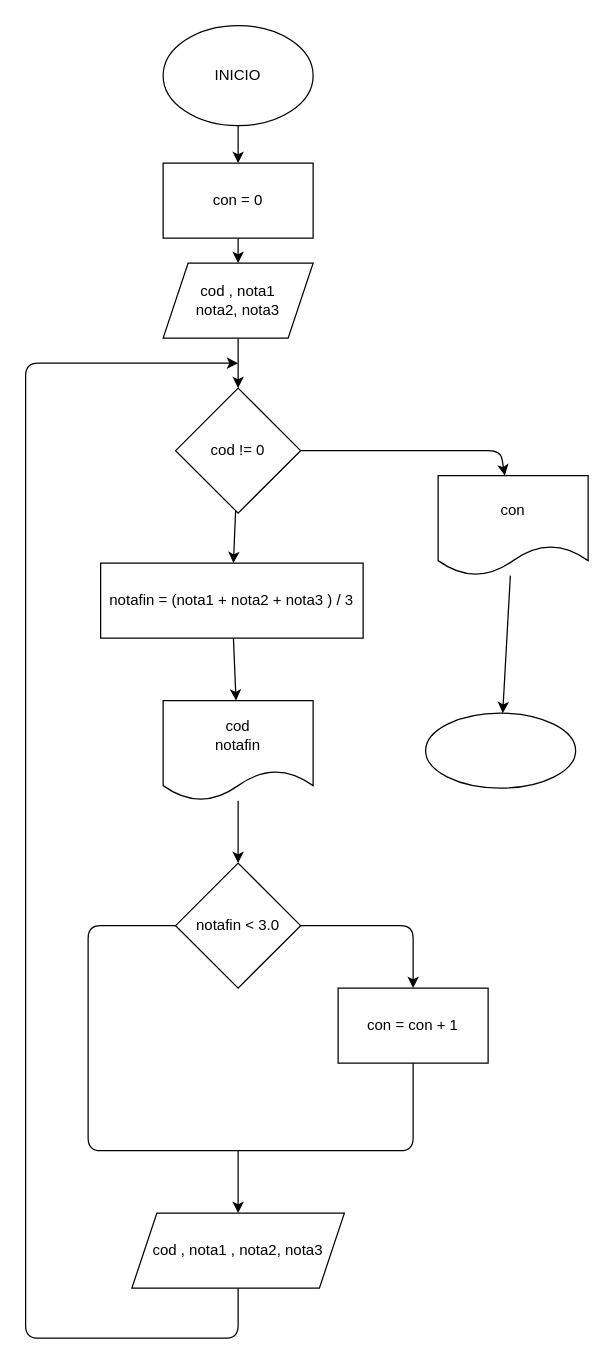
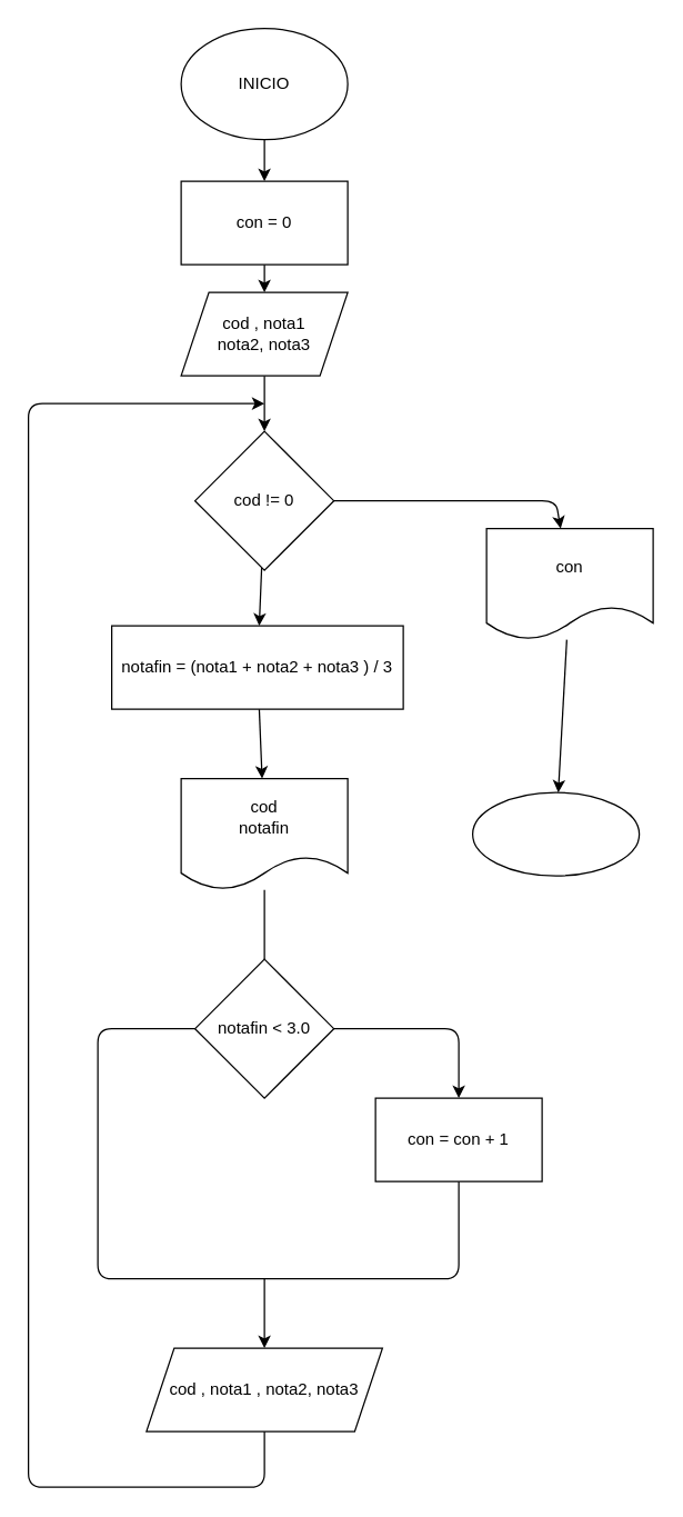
  <mxCell id="0" />
  <mxCell id="1" parent="0" />
  <mxCell id="2" value="" style="edgeStyle=none;html=1;" edge="1" parent="1" source="3" target="5"><mxGeometry relative="1" as="geometry" /></mxCell>
  <mxCell id="3" value="INICIO" style="ellipse;whiteSpace=wrap;html=1;" vertex="1" parent="1"><mxGeometry x="130" y="20" width="120" height="80" as="geometry" /></mxCell>
  <mxCell id="4" value="" style="edgeStyle=none;html=1;" edge="1" parent="1" source="5" target="7"><mxGeometry relative="1" as="geometry" /></mxCell>
  <mxCell id="5" value="con = 0" style="whiteSpace=wrap;html=1;" vertex="1" parent="1"><mxGeometry x="130" y="130" width="120" height="60" as="geometry" /></mxCell>
  <mxCell id="6" value="" style="edgeStyle=none;html=1;" edge="1" parent="1" source="7" target="10"><mxGeometry relative="1" as="geometry" /></mxCell>
  <mxCell id="7" value="cod , nota1&lt;br&gt;nota2, nota3" style="shape=parallelogram;perimeter=parallelogramPerimeter;whiteSpace=wrap;html=1;fixedSize=1;" vertex="1" parent="1"><mxGeometry x="130" y="210" width="120" height="60" as="geometry" /></mxCell>
  <mxCell id="8" value="" style="edgeStyle=none;html=1;" edge="1" parent="1" source="10" target="12"><mxGeometry relative="1" as="geometry" /></mxCell>
  <mxCell id="9" value="" style="edgeStyle=none;html=1;" edge="1" parent="1" source="10" target="23"><mxGeometry relative="1" as="geometry"><Array as="points"><mxPoint x="400" y="360" /></Array></mxGeometry></mxCell>
  <mxCell id="10" value="cod != 0" style="rhombus;whiteSpace=wrap;html=1;" vertex="1" parent="1"><mxGeometry x="140" y="310" width="100" height="100" as="geometry" /></mxCell>
  <mxCell id="11" value="" style="edgeStyle=none;html=1;" edge="1" parent="1" source="12" target="14"><mxGeometry relative="1" as="geometry" /></mxCell>
  <mxCell id="12" value="notafin = (nota1 + nota2 + nota3 ) / 3" style="whiteSpace=wrap;html=1;" vertex="1" parent="1"><mxGeometry x="80" y="450" width="210" height="60" as="geometry" /></mxCell>
- <mxCell id="13" value="" style="edgeStyle=none;html=1;" edge="1" parent="1" source="14" target="16"><mxGeometry relative="1" as="geometry" /></mxCell>
+ <mxCell id="13" value="" style="edgeStyle=none;html=1;endArrow=none;" edge="1" parent="1" source="14" target="16"><mxGeometry relative="1" as="geometry" /></mxCell>
  <mxCell id="14" value="cod&lt;br&gt;notafin" style="shape=document;whiteSpace=wrap;html=1;boundedLbl=1;" vertex="1" parent="1"><mxGeometry x="130" y="560" width="120" height="80" as="geometry" /></mxCell>
  <mxCell id="15" value="" style="edgeStyle=none;html=1;" edge="1" parent="1" source="16" target="17"><mxGeometry relative="1" as="geometry"><Array as="points"><mxPoint x="330" y="740" /></Array></mxGeometry></mxCell>
  <mxCell id="16" value="notafin &amp;lt; 3.0" style="rhombus;whiteSpace=wrap;html=1;" vertex="1" parent="1"><mxGeometry x="140" y="690" width="100" height="100" as="geometry" /></mxCell>
  <mxCell id="17" value="con = con + 1" style="whiteSpace=wrap;html=1;" vertex="1" parent="1"><mxGeometry x="270" y="790" width="120" height="60" as="geometry" /></mxCell>
  <mxCell id="18" value="" style="endArrow=none;html=1;entryX=0;entryY=0.5;entryDx=0;entryDy=0;exitX=0.5;exitY=1;exitDx=0;exitDy=0;" edge="1" parent="1" source="17" target="16"><mxGeometry width="50" height="50" relative="1" as="geometry"><mxPoint x="130" y="910" as="sourcePoint" /><mxPoint x="180" y="860" as="targetPoint" /><Array as="points"><mxPoint x="330" y="920" /><mxPoint x="70" y="920" /><mxPoint x="70" y="740" /></Array></mxGeometry></mxCell>
  <mxCell id="19" value="" style="endArrow=classic;html=1;entryX=0.5;entryY=0;entryDx=0;entryDy=0;" edge="1" parent="1" target="20"><mxGeometry width="50" height="50" relative="1" as="geometry"><mxPoint x="190" y="920" as="sourcePoint" /><mxPoint x="200" y="970" as="targetPoint" /></mxGeometry></mxCell>
  <mxCell id="20" value="cod , nota1 , nota2, nota3" style="shape=parallelogram;perimeter=parallelogramPerimeter;whiteSpace=wrap;html=1;fixedSize=1;" vertex="1" parent="1"><mxGeometry x="105" y="970" width="170" height="60" as="geometry" /></mxCell>
  <mxCell id="21" value="" style="endArrow=classic;html=1;exitX=0.5;exitY=1;exitDx=0;exitDy=0;" edge="1" parent="1" source="20"><mxGeometry width="50" height="50" relative="1" as="geometry"><mxPoint x="-20" y="1010" as="sourcePoint" /><mxPoint x="190" y="290" as="targetPoint" /><Array as="points"><mxPoint x="190" y="1070" /><mxPoint x="20" y="1070" /><mxPoint x="20" y="290" /></Array></mxGeometry></mxCell>
  <mxCell id="22" value="" style="edgeStyle=none;html=1;" edge="1" parent="1" source="23" target="24"><mxGeometry relative="1" as="geometry" /></mxCell>
  <mxCell id="23" value="con" style="shape=document;whiteSpace=wrap;html=1;boundedLbl=1;" vertex="1" parent="1"><mxGeometry x="350" y="380" width="120" height="80" as="geometry" /></mxCell>
  <mxCell id="24" value="" style="ellipse;whiteSpace=wrap;html=1;" vertex="1" parent="1"><mxGeometry x="340" y="570" width="120" height="60" as="geometry" /></mxCell>
